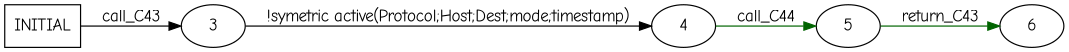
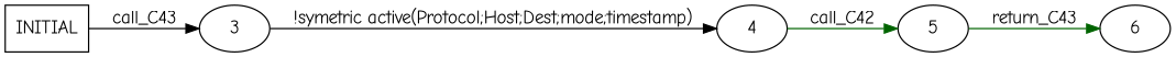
  digraph {
    fontname="Comic Neue"
    rankdir=LR
    node [fontname="Comic Neue"]
    edge [color=black fontname="Comic Neue"]
    n1 [label=INITIAL shape=box]
    n2 [label=3]
    n3 [label=4]
    n4 [label=5]
    n5 [label=6]
    n1 -> n2 [label=call_C43]
    n2 -> n3 [label="!symetric active(Protocol;Host;Dest;mode;timestamp)"]
-   n3 -> n4 [color=darkgreen label=call_C44]
+   n3 -> n4 [color=darkgreen label=call_C42]
    n4 -> n5 [color=darkgreen label=return_C43]
  }
